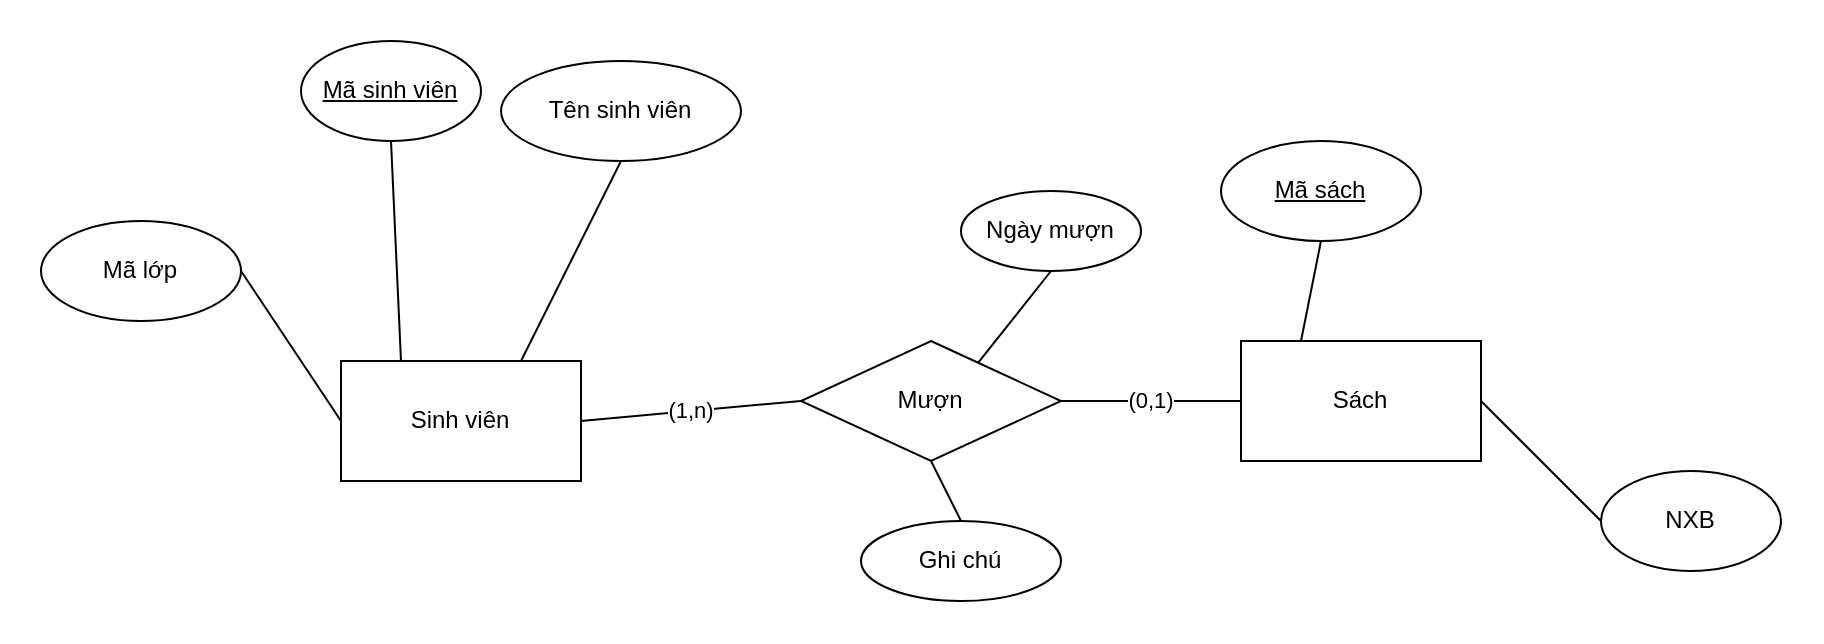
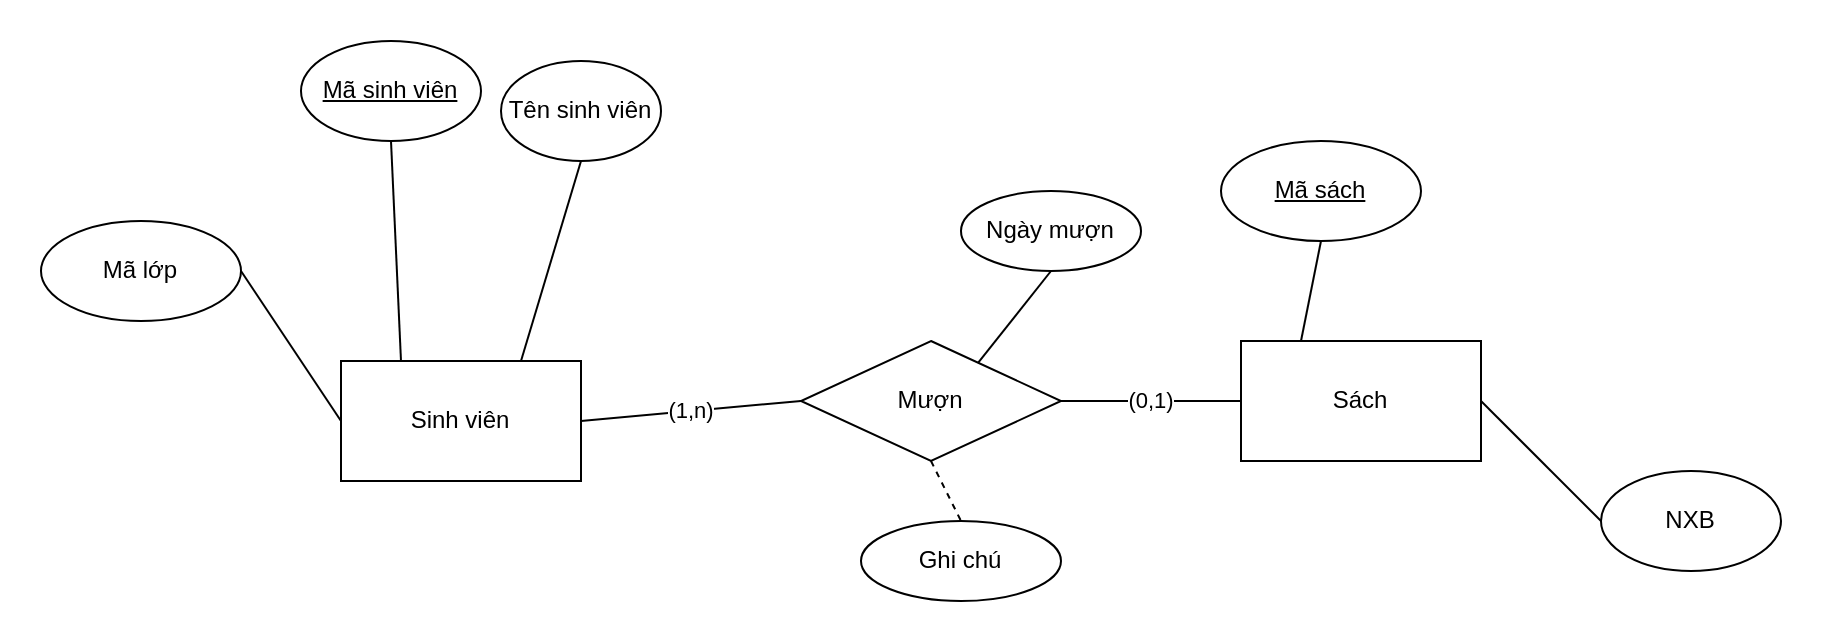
  <mxCell id="0" />
  <mxCell id="1" parent="0" />
  <mxCell id="2" value="Sinh viên" style="rounded=0;whiteSpace=wrap;html=1;" parent="1" vertex="1"><mxGeometry x="170" y="180" width="120" height="60" as="geometry" /></mxCell>
  <mxCell id="3" value="&lt;u&gt;Mã sinh viên&lt;/u&gt;" style="ellipse;whiteSpace=wrap;html=1;" parent="1" vertex="1"><mxGeometry x="150" y="20" width="90" height="50" as="geometry" /></mxCell>
- <mxCell id="4" value="Tên sinh viên" style="ellipse;whiteSpace=wrap;html=1;" parent="1" vertex="1"><mxGeometry x="250" y="30" width="120" height="50" as="geometry" /></mxCell>
+ <mxCell id="4" value="Tên sinh viên" style="ellipse;whiteSpace=wrap;html=1;" parent="1" vertex="1"><mxGeometry x="250" y="30" width="80" height="50" as="geometry" /></mxCell>
  <mxCell id="5" value="Mã lớp" style="ellipse;whiteSpace=wrap;html=1;" parent="1" vertex="1"><mxGeometry x="20" y="110" width="100" height="50" as="geometry" /></mxCell>
  <mxCell id="6" value="" style="endArrow=none;html=1;rounded=0;entryX=0.5;entryY=1;entryDx=0;entryDy=0;exitX=0.75;exitY=0;exitDx=0;exitDy=0;" parent="1" source="2" target="4" edge="1"><mxGeometry width="50" height="50" relative="1" as="geometry"><mxPoint x="440" y="230" as="sourcePoint" /><mxPoint x="490" y="180" as="targetPoint" /></mxGeometry></mxCell>
  <mxCell id="7" value="" style="endArrow=none;html=1;rounded=0;entryX=0.5;entryY=1;entryDx=0;entryDy=0;exitX=0.25;exitY=0;exitDx=0;exitDy=0;" parent="1" source="2" target="3" edge="1"><mxGeometry width="50" height="50" relative="1" as="geometry"><mxPoint x="440" y="230" as="sourcePoint" /><mxPoint x="490" y="180" as="targetPoint" /></mxGeometry></mxCell>
  <mxCell id="8" value="" style="endArrow=none;html=1;rounded=0;entryX=1;entryY=0.5;entryDx=0;entryDy=0;exitX=0;exitY=0.5;exitDx=0;exitDy=0;" parent="1" source="2" target="5" edge="1"><mxGeometry width="50" height="50" relative="1" as="geometry"><mxPoint x="440" y="230" as="sourcePoint" /><mxPoint x="490" y="180" as="targetPoint" /></mxGeometry></mxCell>
  <mxCell id="9" value="Sách" style="rounded=0;whiteSpace=wrap;html=1;" parent="1" vertex="1"><mxGeometry x="620" y="170" width="120" height="60" as="geometry" /></mxCell>
  <mxCell id="10" value="&lt;u&gt;Mã sách&lt;/u&gt;" style="ellipse;whiteSpace=wrap;html=1;" parent="1" vertex="1"><mxGeometry x="610" y="70" width="100" height="50" as="geometry" /></mxCell>
  <mxCell id="11" value="" style="endArrow=none;html=1;rounded=0;entryX=0.5;entryY=1;entryDx=0;entryDy=0;exitX=0.25;exitY=0;exitDx=0;exitDy=0;" parent="1" source="9" target="10" edge="1"><mxGeometry width="50" height="50" relative="1" as="geometry"><mxPoint x="540" y="230" as="sourcePoint" /><mxPoint x="590" y="180" as="targetPoint" /></mxGeometry></mxCell>
  <mxCell id="12" value="NXB" style="ellipse;whiteSpace=wrap;html=1;" parent="1" vertex="1"><mxGeometry x="800" y="235" width="90" height="50" as="geometry" /></mxCell>
  <mxCell id="13" value="" style="endArrow=none;html=1;rounded=0;entryX=0;entryY=0.5;entryDx=0;entryDy=0;exitX=1;exitY=0.5;exitDx=0;exitDy=0;" parent="1" source="9" target="12" edge="1"><mxGeometry width="50" height="50" relative="1" as="geometry"><mxPoint x="540" y="230" as="sourcePoint" /><mxPoint x="590" y="180" as="targetPoint" /></mxGeometry></mxCell>
  <mxCell id="14" value="Mượn" style="rhombus;whiteSpace=wrap;html=1;" parent="1" vertex="1"><mxGeometry x="400" y="170" width="130" height="60" as="geometry" /></mxCell>
  <mxCell id="15" value="(1,n)" style="endArrow=none;html=1;rounded=0;exitX=1;exitY=0.5;exitDx=0;exitDy=0;entryX=0;entryY=0.5;entryDx=0;entryDy=0;" parent="1" source="2" target="14" edge="1"><mxGeometry width="50" height="50" relative="1" as="geometry"><mxPoint x="450" y="250" as="sourcePoint" /><mxPoint x="500" y="200" as="targetPoint" /></mxGeometry></mxCell>
  <mxCell id="16" value="(0,1)" style="endArrow=none;html=1;rounded=0;entryX=0;entryY=0.5;entryDx=0;entryDy=0;exitX=1;exitY=0.5;exitDx=0;exitDy=0;" parent="1" source="14" target="9" edge="1"><mxGeometry width="50" height="50" relative="1" as="geometry"><mxPoint x="450" y="250" as="sourcePoint" /><mxPoint x="500" y="200" as="targetPoint" /></mxGeometry></mxCell>
  <mxCell id="17" value="Ngày mượn" style="ellipse;whiteSpace=wrap;html=1;" parent="1" vertex="1"><mxGeometry x="480" y="95" width="90" height="40" as="geometry" /></mxCell>
  <mxCell id="18" value="" style="endArrow=none;html=1;rounded=0;entryX=0.5;entryY=1;entryDx=0;entryDy=0;exitX=0.681;exitY=0.182;exitDx=0;exitDy=0;exitPerimeter=0;" parent="1" source="14" target="17" edge="1"><mxGeometry width="50" height="50" relative="1" as="geometry"><mxPoint x="450" y="250" as="sourcePoint" /><mxPoint x="500" y="200" as="targetPoint" /></mxGeometry></mxCell>
  <mxCell id="19" value="Ghi chú" style="ellipse;whiteSpace=wrap;html=1;" parent="1" vertex="1"><mxGeometry x="430" y="260" width="100" height="40" as="geometry" /></mxCell>
- <mxCell id="20" value="" style="endArrow=none;html=1;rounded=0;entryX=0.5;entryY=0;entryDx=0;entryDy=0;exitX=0.5;exitY=1;exitDx=0;exitDy=0;" parent="1" source="14" target="19" edge="1"><mxGeometry width="50" height="50" relative="1" as="geometry"><mxPoint x="450" y="250" as="sourcePoint" /><mxPoint x="500" y="200" as="targetPoint" /></mxGeometry></mxCell>
+ <mxCell id="20" value="" style="endArrow=none;html=1;rounded=0;entryX=0.5;entryY=0;entryDx=0;entryDy=0;exitX=0.5;exitY=1;exitDx=0;exitDy=0;dashed=1;" parent="1" source="14" target="19" edge="1"><mxGeometry width="50" height="50" relative="1" as="geometry"><mxPoint x="450" y="250" as="sourcePoint" /><mxPoint x="500" y="200" as="targetPoint" /></mxGeometry></mxCell>
